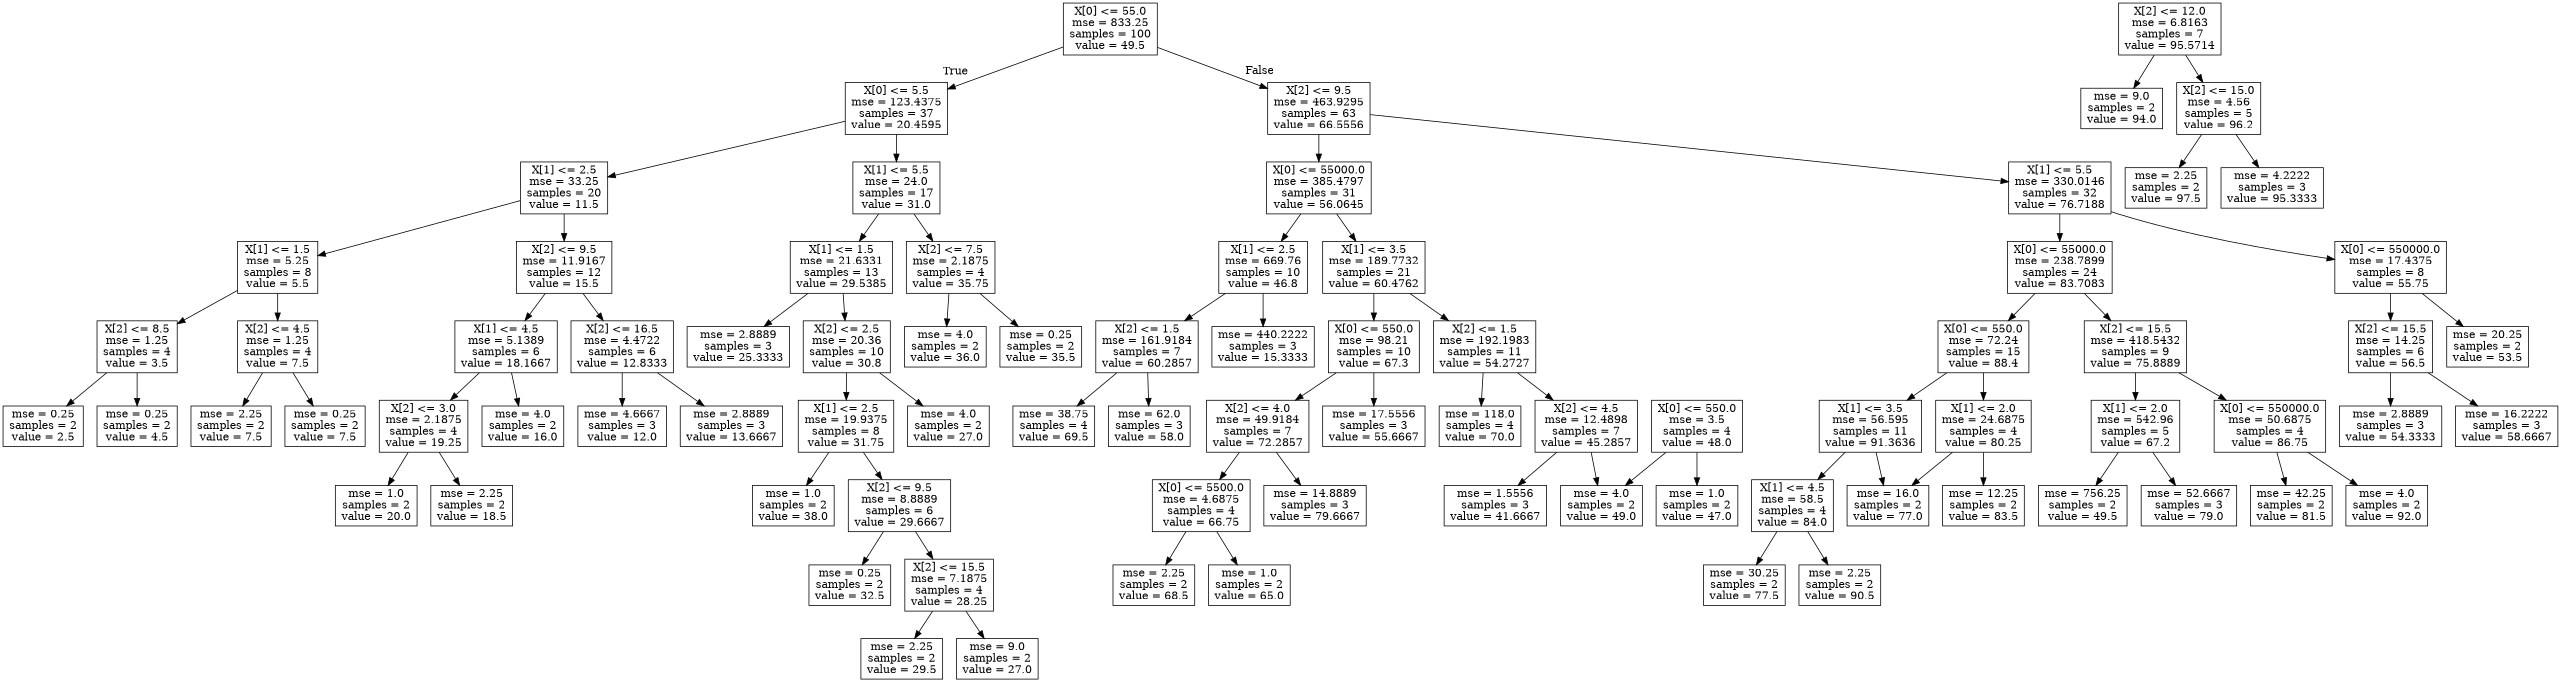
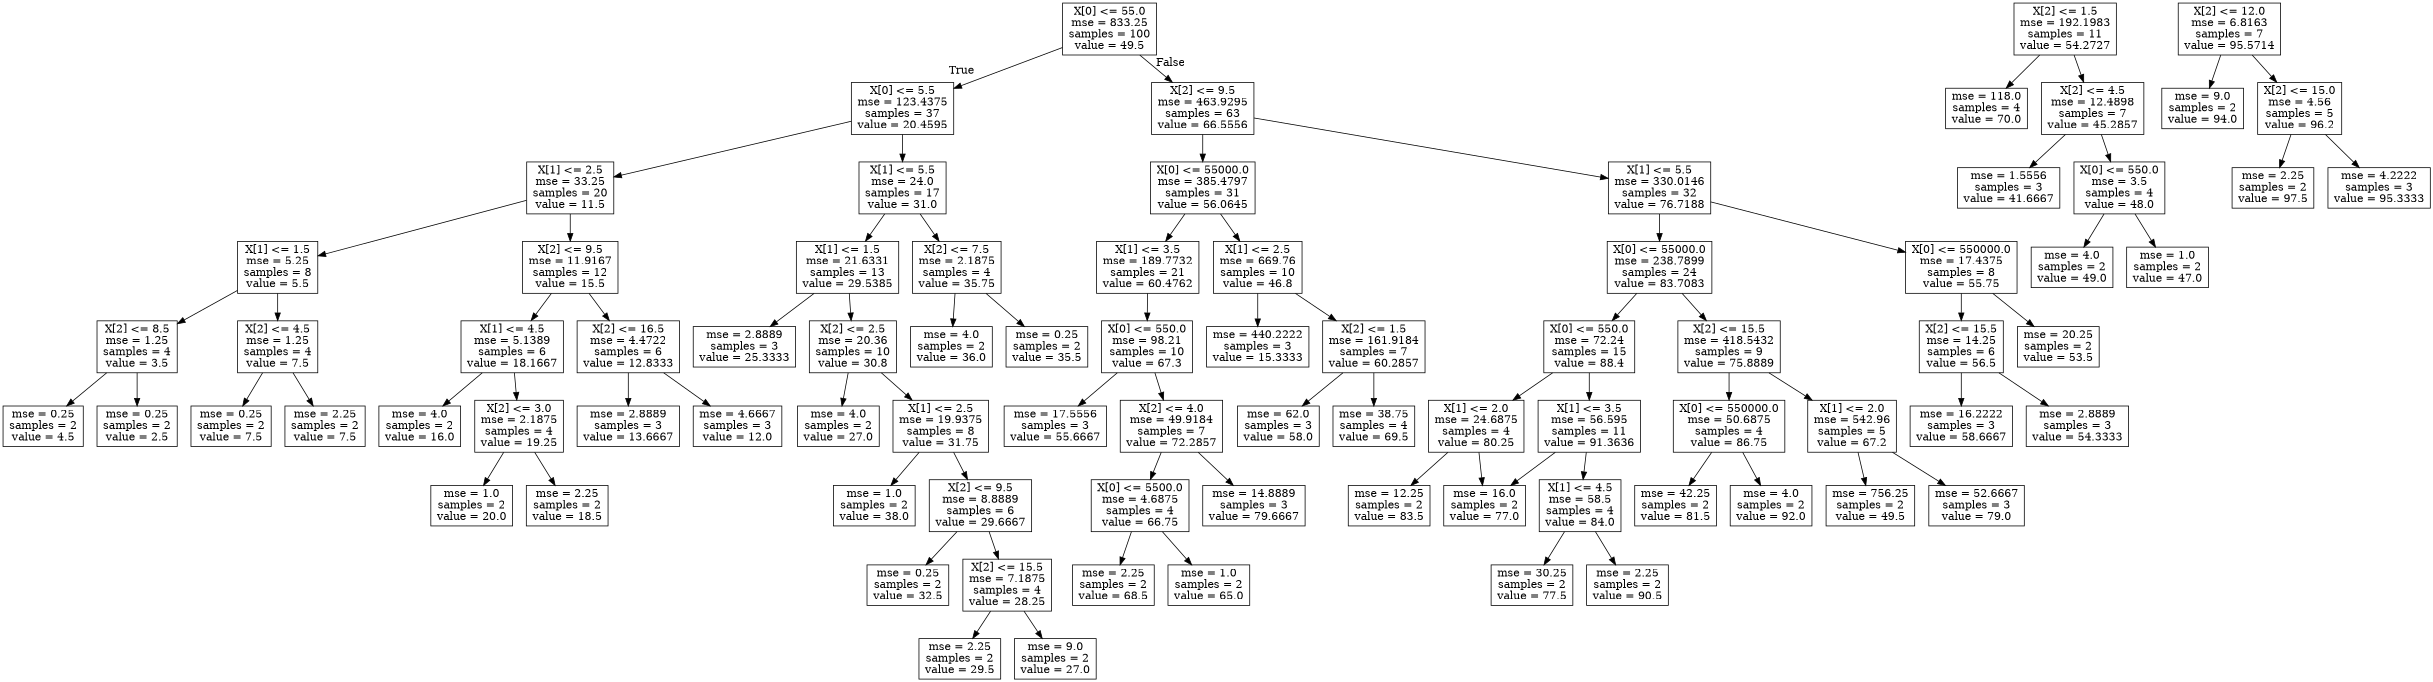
  digraph {
    node [shape=box]
    n1 [label="X[0] <= 55.0\nmse = 833.25\nsamples = 100\nvalue = 49.5"]
    n2 [label="X[0] <= 5.5\nmse = 123.4375\nsamples = 37\nvalue = 20.4595"]
    n3 [label="X[2] <= 9.5\nmse = 463.9295\nsamples = 63\nvalue = 66.5556"]
    n4 [label="X[1] <= 2.5\nmse = 33.25\nsamples = 20\nvalue = 11.5"]
    n5 [label="X[1] <= 5.5\nmse = 24.0\nsamples = 17\nvalue = 31.0"]
    n6 [label="X[0] <= 55000.0\nmse = 385.4797\nsamples = 31\nvalue = 56.0645"]
    n7 [label="X[1] <= 5.5\nmse = 330.0146\nsamples = 32\nvalue = 76.7188"]
    n8 [label="X[1] <= 1.5\nmse = 5.25\nsamples = 8\nvalue = 5.5"]
    n9 [label="X[2] <= 9.5\nmse = 11.9167\nsamples = 12\nvalue = 15.5"]
    n10 [label="X[1] <= 1.5\nmse = 21.6331\nsamples = 13\nvalue = 29.5385"]
    n11 [label="X[2] <= 7.5\nmse = 2.1875\nsamples = 4\nvalue = 35.75"]
    n12 [label="X[2] <= 8.5\nmse = 1.25\nsamples = 4\nvalue = 3.5"]
    n13 [label="X[2] <= 4.5\nmse = 1.25\nsamples = 4\nvalue = 7.5"]
    n14 [label="X[1] <= 4.5\nmse = 5.1389\nsamples = 6\nvalue = 18.1667"]
    n15 [label="X[2] <= 16.5\nmse = 4.4722\nsamples = 6\nvalue = 12.8333"]
    n16 [label="mse = 0.25\nsamples = 2\nvalue = 4.5"]
    n17 [label="mse = 0.25\nsamples = 2\nvalue = 2.5"]
    n18 [label="mse = 0.25\nsamples = 2\nvalue = 7.5"]
    n19 [label="mse = 2.25\nsamples = 2\nvalue = 7.5"]
    n20 [label="mse = 4.0\nsamples = 2\nvalue = 16.0"]
    n21 [label="X[2] <= 3.0\nmse = 2.1875\nsamples = 4\nvalue = 19.25"]
    n22 [label="mse = 2.8889\nsamples = 3\nvalue = 13.6667"]
    n23 [label="mse = 4.6667\nsamples = 3\nvalue = 12.0"]
    n24 [label="mse = 1.0\nsamples = 2\nvalue = 20.0"]
    n25 [label="mse = 2.25\nsamples = 2\nvalue = 18.5"]
    n26 [label="mse = 2.8889\nsamples = 3\nvalue = 25.3333"]
    n27 [label="X[2] <= 2.5\nmse = 20.36\nsamples = 10\nvalue = 30.8"]
    n28 [label="mse = 4.0\nsamples = 2\nvalue = 36.0"]
    n29 [label="mse = 0.25\nsamples = 2\nvalue = 35.5"]
    n30 [label="mse = 4.0\nsamples = 2\nvalue = 27.0"]
    n31 [label="X[1] <= 2.5\nmse = 19.9375\nsamples = 8\nvalue = 31.75"]
    n32 [label="mse = 1.0\nsamples = 2\nvalue = 38.0"]
    n33 [label="X[2] <= 9.5\nmse = 8.8889\nsamples = 6\nvalue = 29.6667"]
    n34 [label="mse = 0.25\nsamples = 2\nvalue = 32.5"]
    n35 [label="X[2] <= 15.5\nmse = 7.1875\nsamples = 4\nvalue = 28.25"]
    n36 [label="mse = 2.25\nsamples = 2\nvalue = 29.5"]
    n37 [label="mse = 9.0\nsamples = 2\nvalue = 27.0"]
    n38 [label="X[1] <= 3.5\nmse = 189.7732\nsamples = 21\nvalue = 60.4762"]
    n39 [label="X[1] <= 2.5\nmse = 669.76\nsamples = 10\nvalue = 46.8"]
    n40 [label="X[0] <= 55000.0\nmse = 238.7899\nsamples = 24\nvalue = 83.7083"]
    n41 [label="X[0] <= 550000.0\nmse = 17.4375\nsamples = 8\nvalue = 55.75"]
    n42 [label="X[0] <= 550.0\nmse = 98.21\nsamples = 10\nvalue = 67.3"]
    n43 [label="X[2] <= 1.5\nmse = 192.1983\nsamples = 11\nvalue = 54.2727"]
    n44 [label="mse = 440.2222\nsamples = 3\nvalue = 15.3333"]
    n45 [label="X[2] <= 1.5\nmse = 161.9184\nsamples = 7\nvalue = 60.2857"]
    n46 [label="mse = 17.5556\nsamples = 3\nvalue = 55.6667"]
    n47 [label="X[2] <= 4.0\nmse = 49.9184\nsamples = 7\nvalue = 72.2857"]
    n48 [label="mse = 118.0\nsamples = 4\nvalue = 70.0"]
    n49 [label="X[2] <= 4.5\nmse = 12.4898\nsamples = 7\nvalue = 45.2857"]
    n50 [label="X[0] <= 5500.0\nmse = 4.6875\nsamples = 4\nvalue = 66.75"]
    n51 [label="mse = 14.8889\nsamples = 3\nvalue = 79.6667"]
    n52 [label="mse = 2.25\nsamples = 2\nvalue = 68.5"]
    n53 [label="mse = 1.0\nsamples = 2\nvalue = 65.0"]
    n54 [label="mse = 1.5556\nsamples = 3\nvalue = 41.6667"]
    n55 [label="X[0] <= 550.0\nmse = 3.5\nsamples = 4\nvalue = 48.0"]
    n56 [label="mse = 4.0\nsamples = 2\nvalue = 49.0"]
    n57 [label="mse = 1.0\nsamples = 2\nvalue = 47.0"]
    n58 [label="mse = 62.0\nsamples = 3\nvalue = 58.0"]
    n59 [label="mse = 38.75\nsamples = 4\nvalue = 69.5"]
    n60 [label="X[0] <= 550.0\nmse = 72.24\nsamples = 15\nvalue = 88.4"]
    n61 [label="X[2] <= 15.5\nmse = 418.5432\nsamples = 9\nvalue = 75.8889"]
    n62 [label="X[2] <= 15.5\nmse = 14.25\nsamples = 6\nvalue = 56.5"]
    n63 [label="mse = 20.25\nsamples = 2\nvalue = 53.5"]
    n64 [label="X[1] <= 2.0\nmse = 24.6875\nsamples = 4\nvalue = 80.25"]
    n65 [label="X[1] <= 3.5\nmse = 56.595\nsamples = 11\nvalue = 91.3636"]
    n66 [label="X[0] <= 550000.0\nmse = 50.6875\nsamples = 4\nvalue = 86.75"]
    n67 [label="X[1] <= 2.0\nmse = 542.96\nsamples = 5\nvalue = 67.2"]
    n68 [label="mse = 12.25\nsamples = 2\nvalue = 83.5"]
    n69 [label="mse = 16.0\nsamples = 2\nvalue = 77.0"]
    n70 [label="X[1] <= 4.5\nmse = 58.5\nsamples = 4\nvalue = 84.0"]
    n71 [label="X[2] <= 12.0\nmse = 6.8163\nsamples = 7\nvalue = 95.5714"]
    n72 [label="mse = 9.0\nsamples = 2\nvalue = 94.0"]
    n73 [label="X[2] <= 15.0\nmse = 4.56\nsamples = 5\nvalue = 96.2"]
    n74 [label="mse = 30.25\nsamples = 2\nvalue = 77.5"]
    n75 [label="mse = 2.25\nsamples = 2\nvalue = 90.5"]
    n76 [label="mse = 2.25\nsamples = 2\nvalue = 97.5"]
    n77 [label="mse = 4.2222\nsamples = 3\nvalue = 95.3333"]
    n78 [label="mse = 42.25\nsamples = 2\nvalue = 81.5"]
    n79 [label="mse = 4.0\nsamples = 2\nvalue = 92.0"]
    n80 [label="mse = 756.25\nsamples = 2\nvalue = 49.5"]
    n81 [label="mse = 52.6667\nsamples = 3\nvalue = 79.0"]
    n82 [label="mse = 16.2222\nsamples = 3\nvalue = 58.6667"]
    n83 [label="mse = 2.8889\nsamples = 3\nvalue = 54.3333"]
    n1 -> n2 [headlabel=True labelangle=45 labeldistance=2.5]
    n1 -> n3 [headlabel=False labelangle=-45 labeldistance=2.5]
    n2 -> n4
    n2 -> n5
    n3 -> n6
    n3 -> n7
    n4 -> n8
    n4 -> n9
    n5 -> n10
    n5 -> n11
    n6 -> n38
    n6 -> n39
    n7 -> n40
    n7 -> n41
    n8 -> n12
    n8 -> n13
    n9 -> n14
    n9 -> n15
    n10 -> n26
    n10 -> n27
    n11 -> n28
    n11 -> n29
    n12 -> n16
    n12 -> n17
    n13 -> n18
    n13 -> n19
    n14 -> n20
    n14 -> n21
    n15 -> n22
    n15 -> n23
    n21 -> n24
    n21 -> n25
    n27 -> n30
    n27 -> n31
    n31 -> n32
    n31 -> n33
    n33 -> n34
    n33 -> n35
    n35 -> n36
    n35 -> n37
    n38 -> n42
-   n38 -> n43
    n39 -> n44
    n39 -> n45
    n40 -> n60
    n40 -> n61
    n41 -> n62
    n41 -> n63
    n42 -> n46
    n42 -> n47
    n43 -> n48
    n43 -> n49
    n45 -> n58
    n45 -> n59
    n47 -> n50
    n47 -> n51
    n49 -> n54
-   n49 -> n56
+   n49 -> n55
    n50 -> n52
    n50 -> n53
    n55 -> n56
    n55 -> n57
    n60 -> n64
    n60 -> n65
    n61 -> n66
    n61 -> n67
    n62 -> n82
    n62 -> n83
    n64 -> n68
    n64 -> n69
    n65 -> n69
    n65 -> n70
    n66 -> n78
    n66 -> n79
    n67 -> n80
    n67 -> n81
    n70 -> n74
    n70 -> n75
    n71 -> n72
    n71 -> n73
    n73 -> n76
    n73 -> n77
  }
